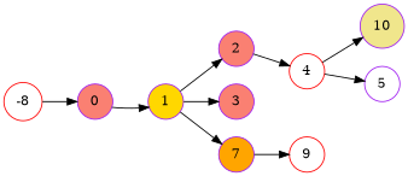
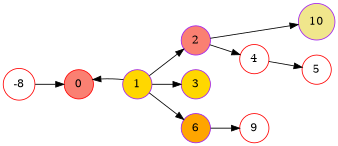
  digraph {
    rankdir=LR
    node [color=purple fillcolor=white shape=circle style=filled]
    n1 [color=red label=-8]
-   0 [fillcolor=salmon]
+   0 [color=red fillcolor=salmon]
    1 [fillcolor=gold]
    2 [fillcolor=salmon]
-   3 [fillcolor=salmon]
-   6 [fillcolor=orange label=7]
+   3 [fillcolor=gold]
+   6 [fillcolor=orange]
    4 [color=red]
    10 [fillcolor=khaki]
-   5
+   5 [color=red]
    9 [color=red]
    n1 -> 0
-   0 -> 1
+   1 -> 0
    1 -> 2
    1 -> 3
    1 -> 6
    2 -> 4
-   4 -> 10
+   2 -> 10
    6 -> 9
    4 -> 5
  }
